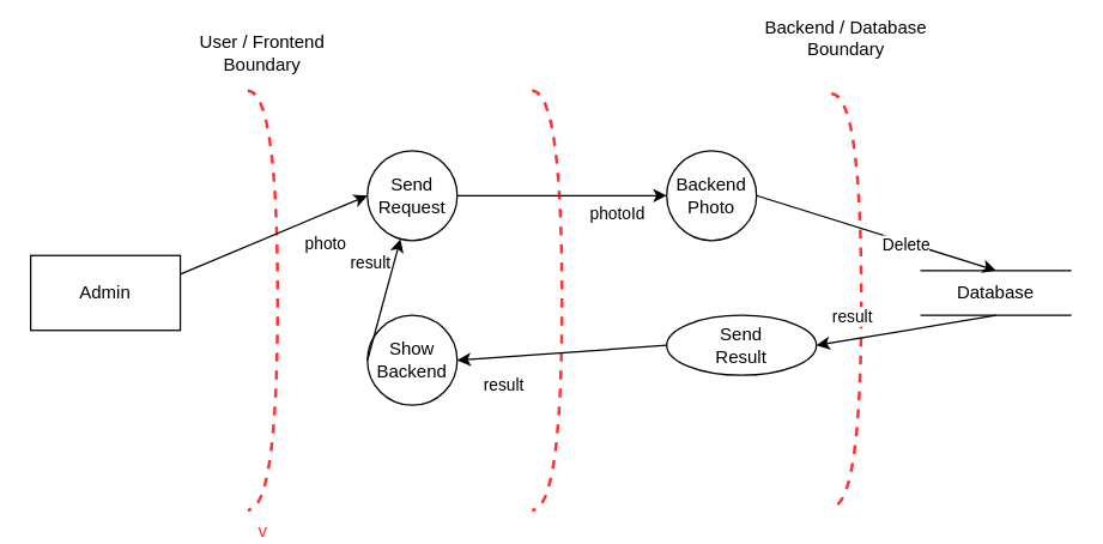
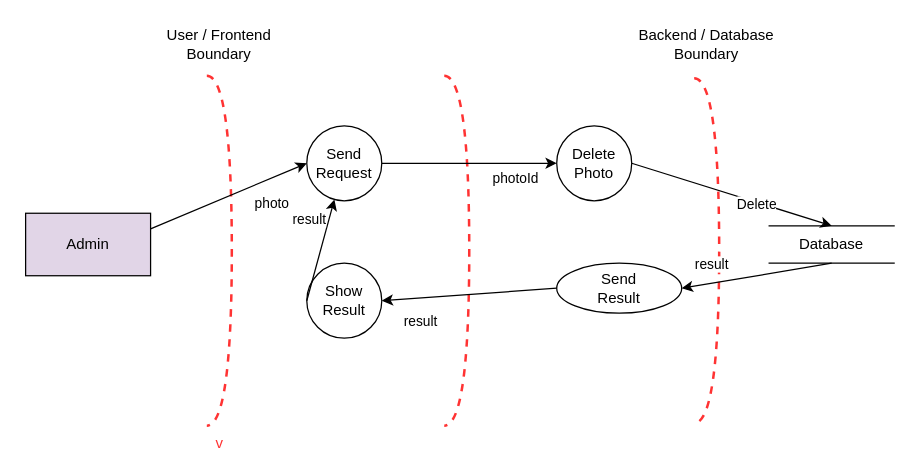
  <mxCell id="0" />
  <mxCell id="1" parent="0" />
- <mxCell id="2" value="Admin" style="html=1;dashed=0;whiteSpace=wrap;" parent="1" vertex="1"><mxGeometry x="20" y="170" width="100" height="50" as="geometry" /></mxCell>
+ <mxCell id="2" value="Admin" style="html=1;dashed=0;whiteSpace=wrap;fillColor=#e1d5e7;" parent="1" vertex="1"><mxGeometry x="20" y="170" width="100" height="50" as="geometry" /></mxCell>
  <mxCell id="3" value="v" style="shape=requiredInterface;html=1;verticalLabelPosition=bottom;dashed=1;strokeColor=#FF3333;strokeWidth=2;fillColor=none;fontColor=#FF3333;align=center;verticalAlign=top;labelPosition=center;" parent="1" vertex="1"><mxGeometry x="165" y="60" width="20" height="280" as="geometry" /></mxCell>
  <mxCell id="4" value="" style="shape=requiredInterface;html=1;verticalLabelPosition=bottom;dashed=1;strokeColor=#FF3333;strokeWidth=2;fillColor=none;fontColor=#FF3333;align=center;verticalAlign=top;labelPosition=center;" parent="1" vertex="1"><mxGeometry x="355" y="60" width="20" height="280" as="geometry" /></mxCell>
  <mxCell id="5" value="" style="shape=requiredInterface;html=1;verticalLabelPosition=bottom;dashed=1;strokeColor=#FF3333;strokeWidth=2;fillColor=none;fontColor=#FF3333;align=center;verticalAlign=top;labelPosition=center;" parent="1" vertex="1"><mxGeometry x="555" y="62" width="20" height="276" as="geometry" /></mxCell>
  <mxCell id="6" value="User / Frontend Boundary" style="text;html=1;align=center;verticalAlign=middle;whiteSpace=wrap;rounded=0;" parent="1" vertex="1"><mxGeometry x="120" y="20" width="110" height="30" as="geometry" /></mxCell>
  <mxCell id="7" value="Database" style="html=1;dashed=0;whiteSpace=wrap;shape=partialRectangle;right=0;left=0;" parent="1" vertex="1"><mxGeometry x="615" y="180" width="100" height="30" as="geometry" /></mxCell>
- <mxCell id="8" value="Backend / Database Boundary" style="text;html=1;align=center;verticalAlign=middle;whiteSpace=wrap;rounded=0;" parent="1" vertex="1"><mxGeometry x="505" y="10" width="120" height="30" as="geometry" /></mxCell>
+ <mxCell id="8" value="Backend / Database Boundary" style="text;html=1;align=center;verticalAlign=middle;whiteSpace=wrap;rounded=0;" parent="1" vertex="1"><mxGeometry x="505" y="20" width="120" height="30" as="geometry" /></mxCell>
  <mxCell id="9" value="Send&lt;div&gt;Result&lt;/div&gt;" style="shape=ellipse;html=1;dashed=0;whiteSpace=wrap;perimeter=ellipsePerimeter;" parent="1" vertex="1"><mxGeometry x="445" y="210" width="100" height="40" as="geometry" /></mxCell>
  <mxCell id="10" value="Send Request" style="shape=ellipse;html=1;dashed=0;whiteSpace=wrap;perimeter=ellipsePerimeter;" parent="1" vertex="1"><mxGeometry x="245" y="100" width="60" height="60" as="geometry" /></mxCell>
- <mxCell id="11" value="Show Backend" style="shape=ellipse;html=1;dashed=0;whiteSpace=wrap;perimeter=ellipsePerimeter;" parent="1" vertex="1"><mxGeometry x="245" y="210" width="60" height="60" as="geometry" /></mxCell>
+ <mxCell id="11" value="Show Result" style="shape=ellipse;html=1;dashed=0;whiteSpace=wrap;perimeter=ellipsePerimeter;" parent="1" vertex="1"><mxGeometry x="245" y="210" width="60" height="60" as="geometry" /></mxCell>
  <mxCell id="12" value="" style="endArrow=classic;html=1;rounded=0;exitX=1;exitY=0.25;exitDx=0;exitDy=0;entryX=0;entryY=0.5;entryDx=0;entryDy=0;" parent="1" source="2" target="10" edge="1"><mxGeometry width="50" height="50" relative="1" as="geometry"><mxPoint x="125" y="202.5" as="sourcePoint" /><mxPoint x="255" y="130" as="targetPoint" /></mxGeometry></mxCell>
  <mxCell id="13" value="photo" style="edgeLabel;html=1;align=center;verticalAlign=middle;resizable=0;points=[];" parent="12" vertex="1" connectable="0"><mxGeometry x="0.235" y="-1" relative="1" as="geometry"><mxPoint x="19" y="11" as="offset" /></mxGeometry></mxCell>
  <mxCell id="14" value="result" style="endArrow=classic;html=1;rounded=0;exitX=0;exitY=0.5;exitDx=0;exitDy=0;" parent="1" source="11" target="10" edge="1"><mxGeometry x="0.484" y="15" width="50" height="50" relative="1" as="geometry"><mxPoint x="195" y="360" as="sourcePoint" /><mxPoint x="125" y="210" as="targetPoint" /><mxPoint y="-1" as="offset" /></mxGeometry></mxCell>
- <mxCell id="15" value="Backend&lt;div&gt;Photo&lt;/div&gt;" style="shape=ellipse;html=1;dashed=0;whiteSpace=wrap;perimeter=ellipsePerimeter;" parent="1" vertex="1"><mxGeometry x="445" y="100" width="60" height="60" as="geometry" /></mxCell>
+ <mxCell id="15" value="Delete&lt;div&gt;Photo&lt;/div&gt;" style="shape=ellipse;html=1;dashed=0;whiteSpace=wrap;perimeter=ellipsePerimeter;" parent="1" vertex="1"><mxGeometry x="445" y="100" width="60" height="60" as="geometry" /></mxCell>
  <mxCell id="16" value="" style="endArrow=classic;html=1;rounded=0;exitX=1;exitY=0.5;exitDx=0;exitDy=0;entryX=0;entryY=0.5;entryDx=0;entryDy=0;" parent="1" source="10" target="15" edge="1"><mxGeometry width="50" height="50" relative="1" as="geometry"><mxPoint x="335" y="210" as="sourcePoint" /><mxPoint x="385" y="160" as="targetPoint" /></mxGeometry></mxCell>
  <mxCell id="17" value="" style="endArrow=classic;html=1;rounded=0;exitX=1;exitY=0.5;exitDx=0;exitDy=0;entryX=0.5;entryY=0;entryDx=0;entryDy=0;" parent="1" source="15" target="7" edge="1"><mxGeometry width="50" height="50" relative="1" as="geometry"><mxPoint x="635" y="370" as="sourcePoint" /><mxPoint x="685" y="320" as="targetPoint" /></mxGeometry></mxCell>
  <mxCell id="18" value="Delete" style="edgeLabel;html=1;align=center;verticalAlign=middle;resizable=0;points=[];" parent="17" vertex="1" connectable="0"><mxGeometry x="0.255" y="-1" relative="1" as="geometry"><mxPoint as="offset" /></mxGeometry></mxCell>
  <mxCell id="19" value="" style="endArrow=classic;html=1;rounded=0;exitX=0.5;exitY=1;exitDx=0;exitDy=0;entryX=1;entryY=0.5;entryDx=0;entryDy=0;" parent="1" source="7" target="9" edge="1"><mxGeometry width="50" height="50" relative="1" as="geometry"><mxPoint x="415" y="310" as="sourcePoint" /><mxPoint x="465" y="260" as="targetPoint" /></mxGeometry></mxCell>
  <mxCell id="20" value="result" style="edgeLabel;html=1;align=center;verticalAlign=middle;resizable=0;points=[];" parent="19" vertex="1" connectable="0"><mxGeometry x="0.433" y="-2" relative="1" as="geometry"><mxPoint x="-10" y="-12" as="offset" /></mxGeometry></mxCell>
  <mxCell id="21" value="" style="endArrow=classic;html=1;rounded=0;exitX=0;exitY=0.5;exitDx=0;exitDy=0;entryX=1;entryY=0.5;entryDx=0;entryDy=0;" parent="1" source="9" target="11" edge="1"><mxGeometry width="50" height="50" relative="1" as="geometry"><mxPoint x="425" y="305" as="sourcePoint" /><mxPoint x="395" y="390" as="targetPoint" /></mxGeometry></mxCell>
  <mxCell id="22" value="result" style="edgeLabel;html=1;align=center;verticalAlign=middle;resizable=0;points=[];" parent="21" vertex="1" connectable="0"><mxGeometry x="0.551" relative="1" as="geometry"><mxPoint x="-1" y="19" as="offset" /></mxGeometry></mxCell>
  <mxCell id="23" value="photoId" style="edgeLabel;html=1;align=center;verticalAlign=middle;resizable=0;points=[];" parent="1" vertex="1" connectable="0"><mxGeometry x="394.996" y="130.005" as="geometry"><mxPoint x="17" y="11" as="offset" /></mxGeometry></mxCell>
